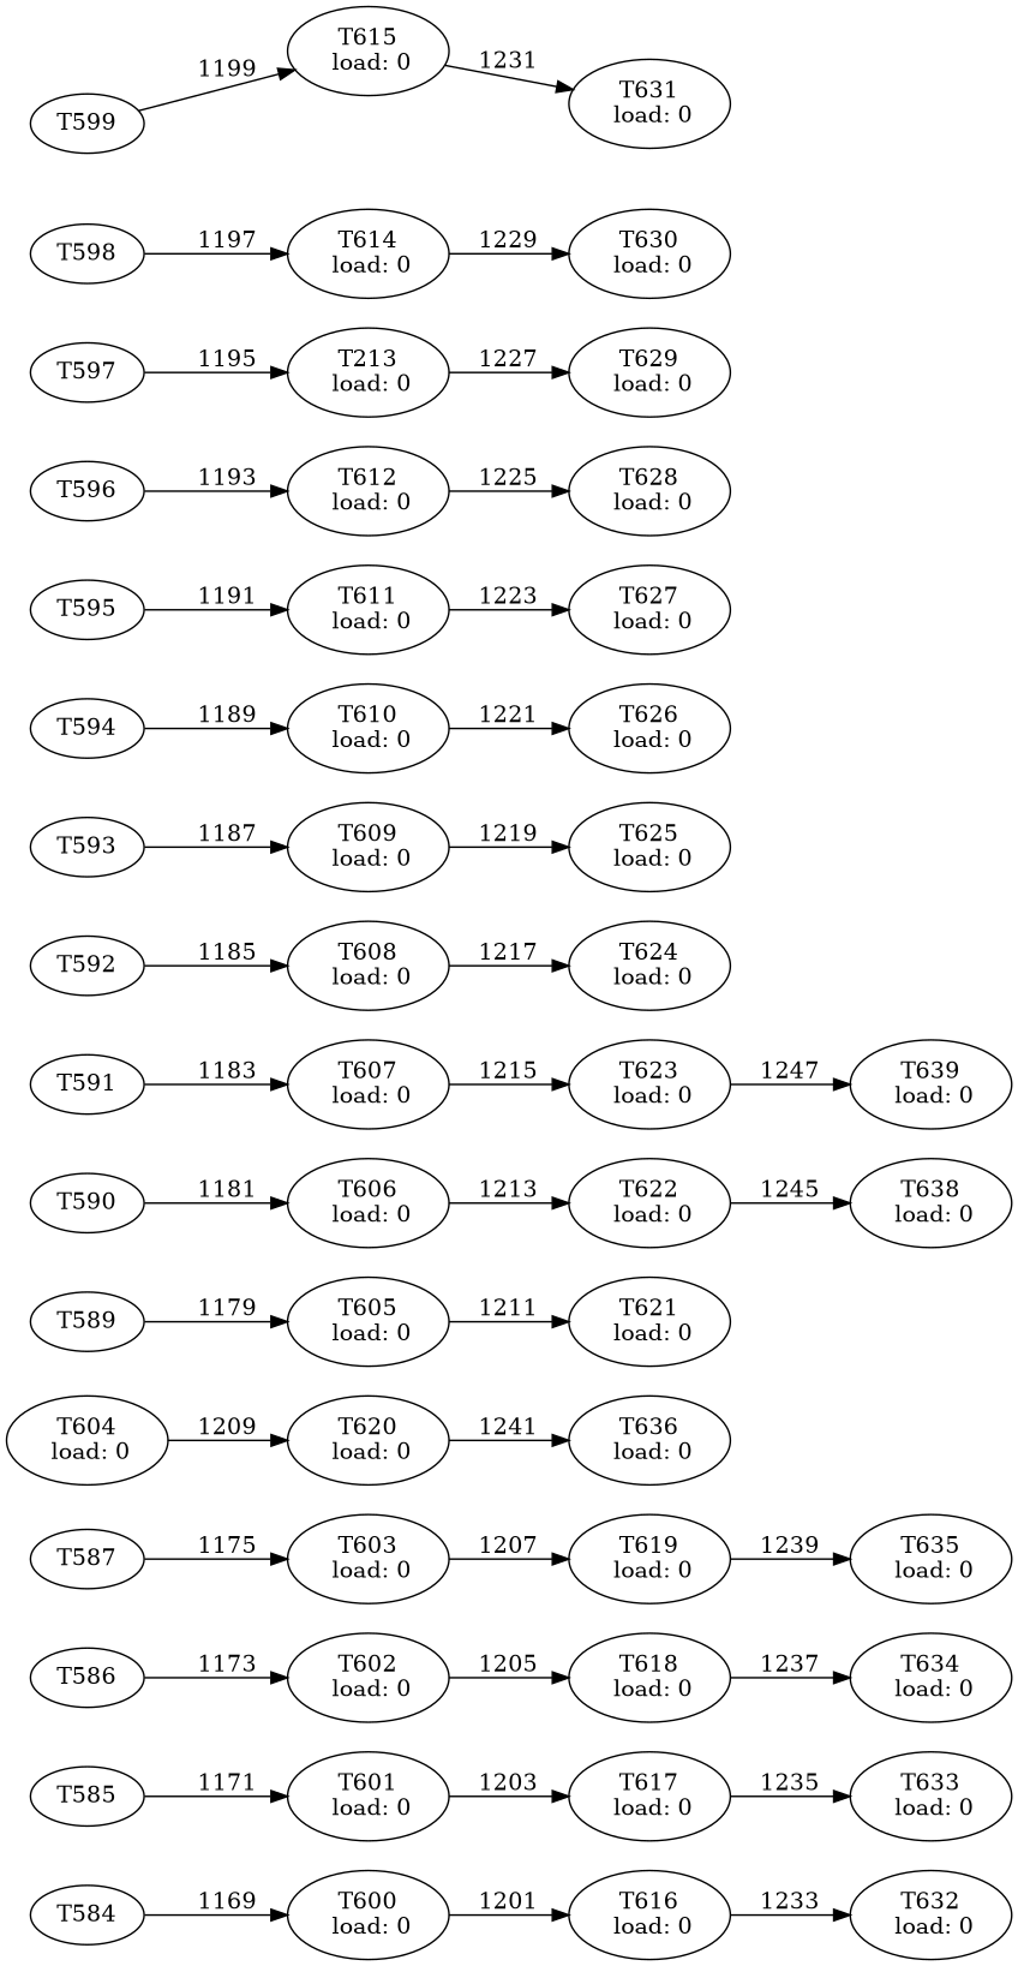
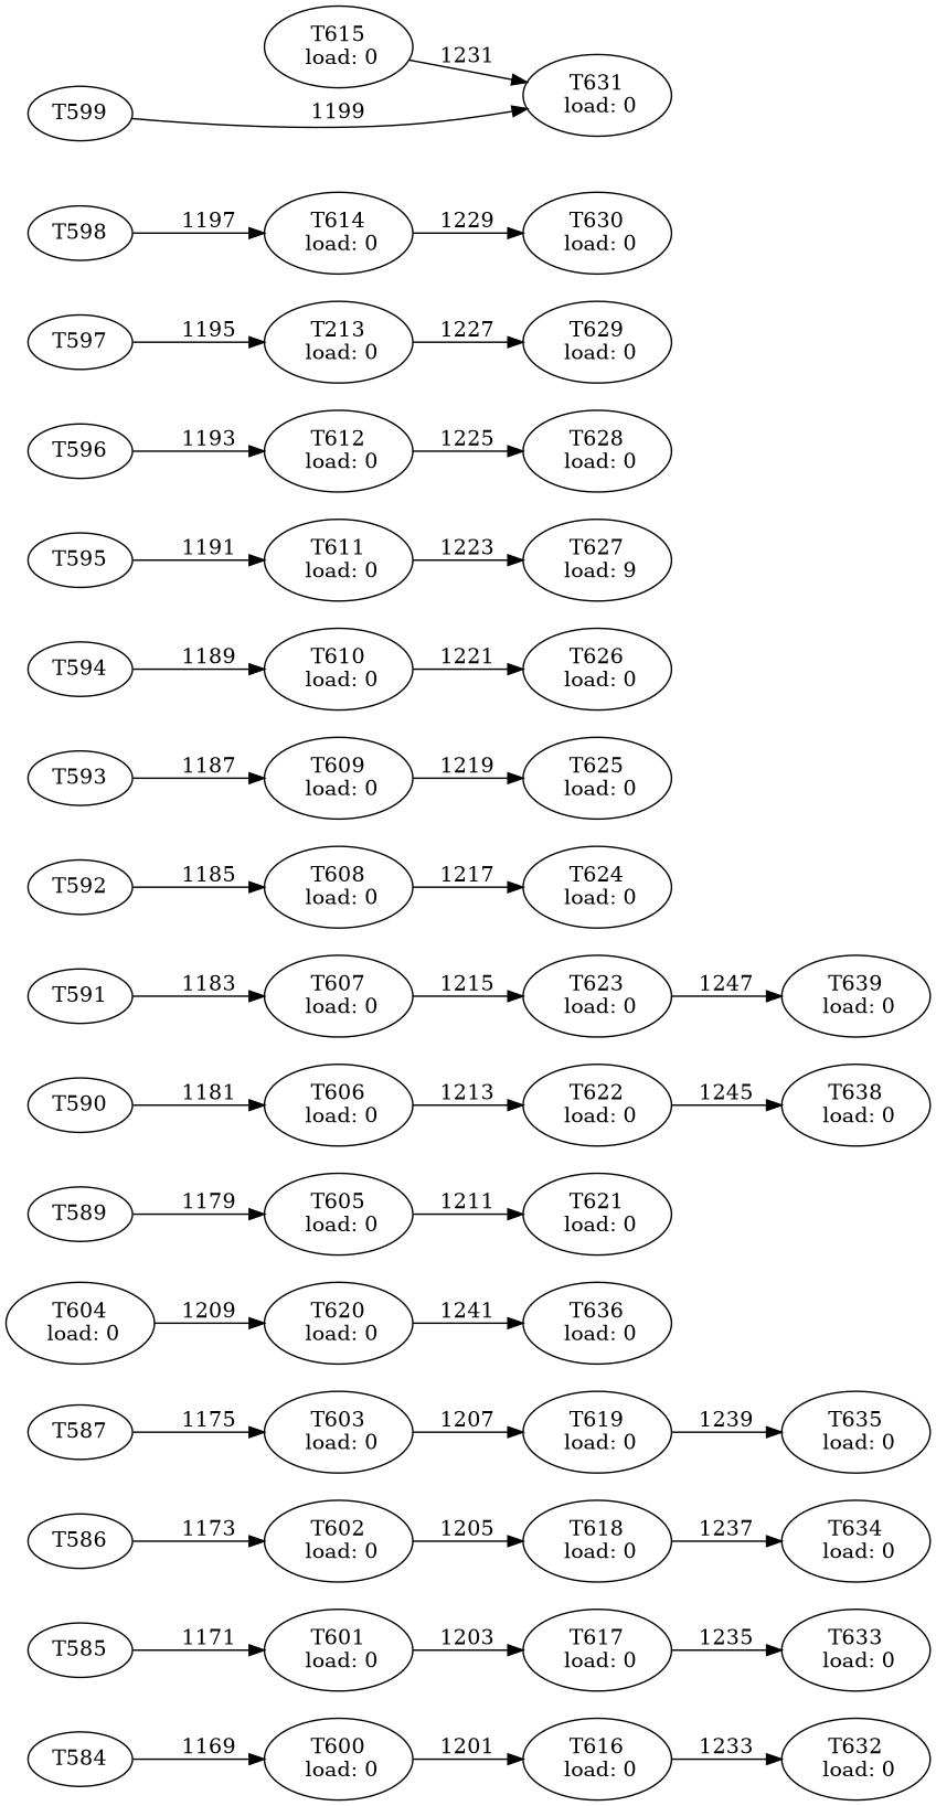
  digraph {
    rankdir=LR
    n1 [label="T600\n load: 0"]
    n2 [label="T616\n load: 0"]
    n3 [label="T632\n load: 0"]
    T584
    n5 [label="T601\n load: 0"]
    n6 [label="T617\n load: 0"]
    n7 [label="T633\n load: 0"]
    T585
    n9 [label="T602\n load: 0"]
    n10 [label="T618\n load: 0"]
    n11 [label="T634\n load: 0"]
    T586
    n13 [label="T603\n load: 0"]
    n14 [label="T619\n load: 0"]
    n15 [label="T635\n load: 0"]
    T587
    n17 [label="T604\n load: 0"]
    n18 [label="T620\n load: 0"]
    n19 [label="T636\n load: 0"]
    n20 [label="T605\n load: 0"]
    n21 [label="T621\n load: 0"]
    T589
    n23 [label="T606\n load: 0"]
    n24 [label="T622\n load: 0"]
    n25 [label="T638\n load: 0"]
    T590
    n27 [label="T607\n load: 0"]
    n28 [label="T623\n load: 0"]
    n29 [label="T639\n load: 0"]
    T591
    n31 [label="T608\n load: 0"]
    n32 [label="T624\n load: 0"]
    T592
    n34 [label="T609\n load: 0"]
    n35 [label="T625\n load: 0"]
    T593
    n37 [label="T610\n load: 0"]
    n38 [label="T626\n load: 0"]
    T594
    n40 [label="T611\n load: 0"]
-   n41 [label="T627\n load: 0"]
+   n41 [label="T627\n load: 9"]
    T595
    n43 [label="T612\n load: 0"]
    n44 [label="T628\n load: 0"]
    T596
    n46 [label="T213\n load: 0"]
    n47 [label="T629\n load: 0"]
    T597
    n49 [label="T614\n load: 0"]
    n50 [label="T630\n load: 0"]
    T598
    n52 [label="T615\n load: 0"]
    n53 [label="T631\n load: 0"]
    T599
    n1 -> n2 [label=1201]
    n2 -> n3 [label=1233]
    T584 -> n1 [label=1169]
    n5 -> n6 [label=1203]
    n6 -> n7 [label=1235]
    T585 -> n5 [label=1171]
    n9 -> n10 [label=1205]
    n10 -> n11 [label=1237]
    T586 -> n9 [label=1173]
    n13 -> n14 [label=1207]
    n14 -> n15 [label=1239]
    T587 -> n13 [label=1175]
    n17 -> n18 [label=1209]
    n18 -> n19 [label=1241]
    n20 -> n21 [label=1211]
    T589 -> n20 [label=1179]
    n23 -> n24 [label=1213]
    n24 -> n25 [label=1245]
    T590 -> n23 [label=1181]
    n27 -> n28 [label=1215]
    n28 -> n29 [label=1247]
    T591 -> n27 [label=1183]
    n31 -> n32 [label=1217]
    T592 -> n31 [label=1185]
    n34 -> n35 [label=1219]
    T593 -> n34 [label=1187]
    n37 -> n38 [label=1221]
    T594 -> n37 [label=1189]
    n40 -> n41 [label=1223]
    T595 -> n40 [label=1191]
    n43 -> n44 [label=1225]
    T596 -> n43 [label=1193]
    n46 -> n47 [label=1227]
    T597 -> n46 [label=1195]
    n49 -> n50 [label=1229]
    T598 -> n49 [label=1197]
    n52 -> n53 [label=1231]
-   T599 -> n52 [label=1199]
+   T599 -> n53 [label=1199]
  }
